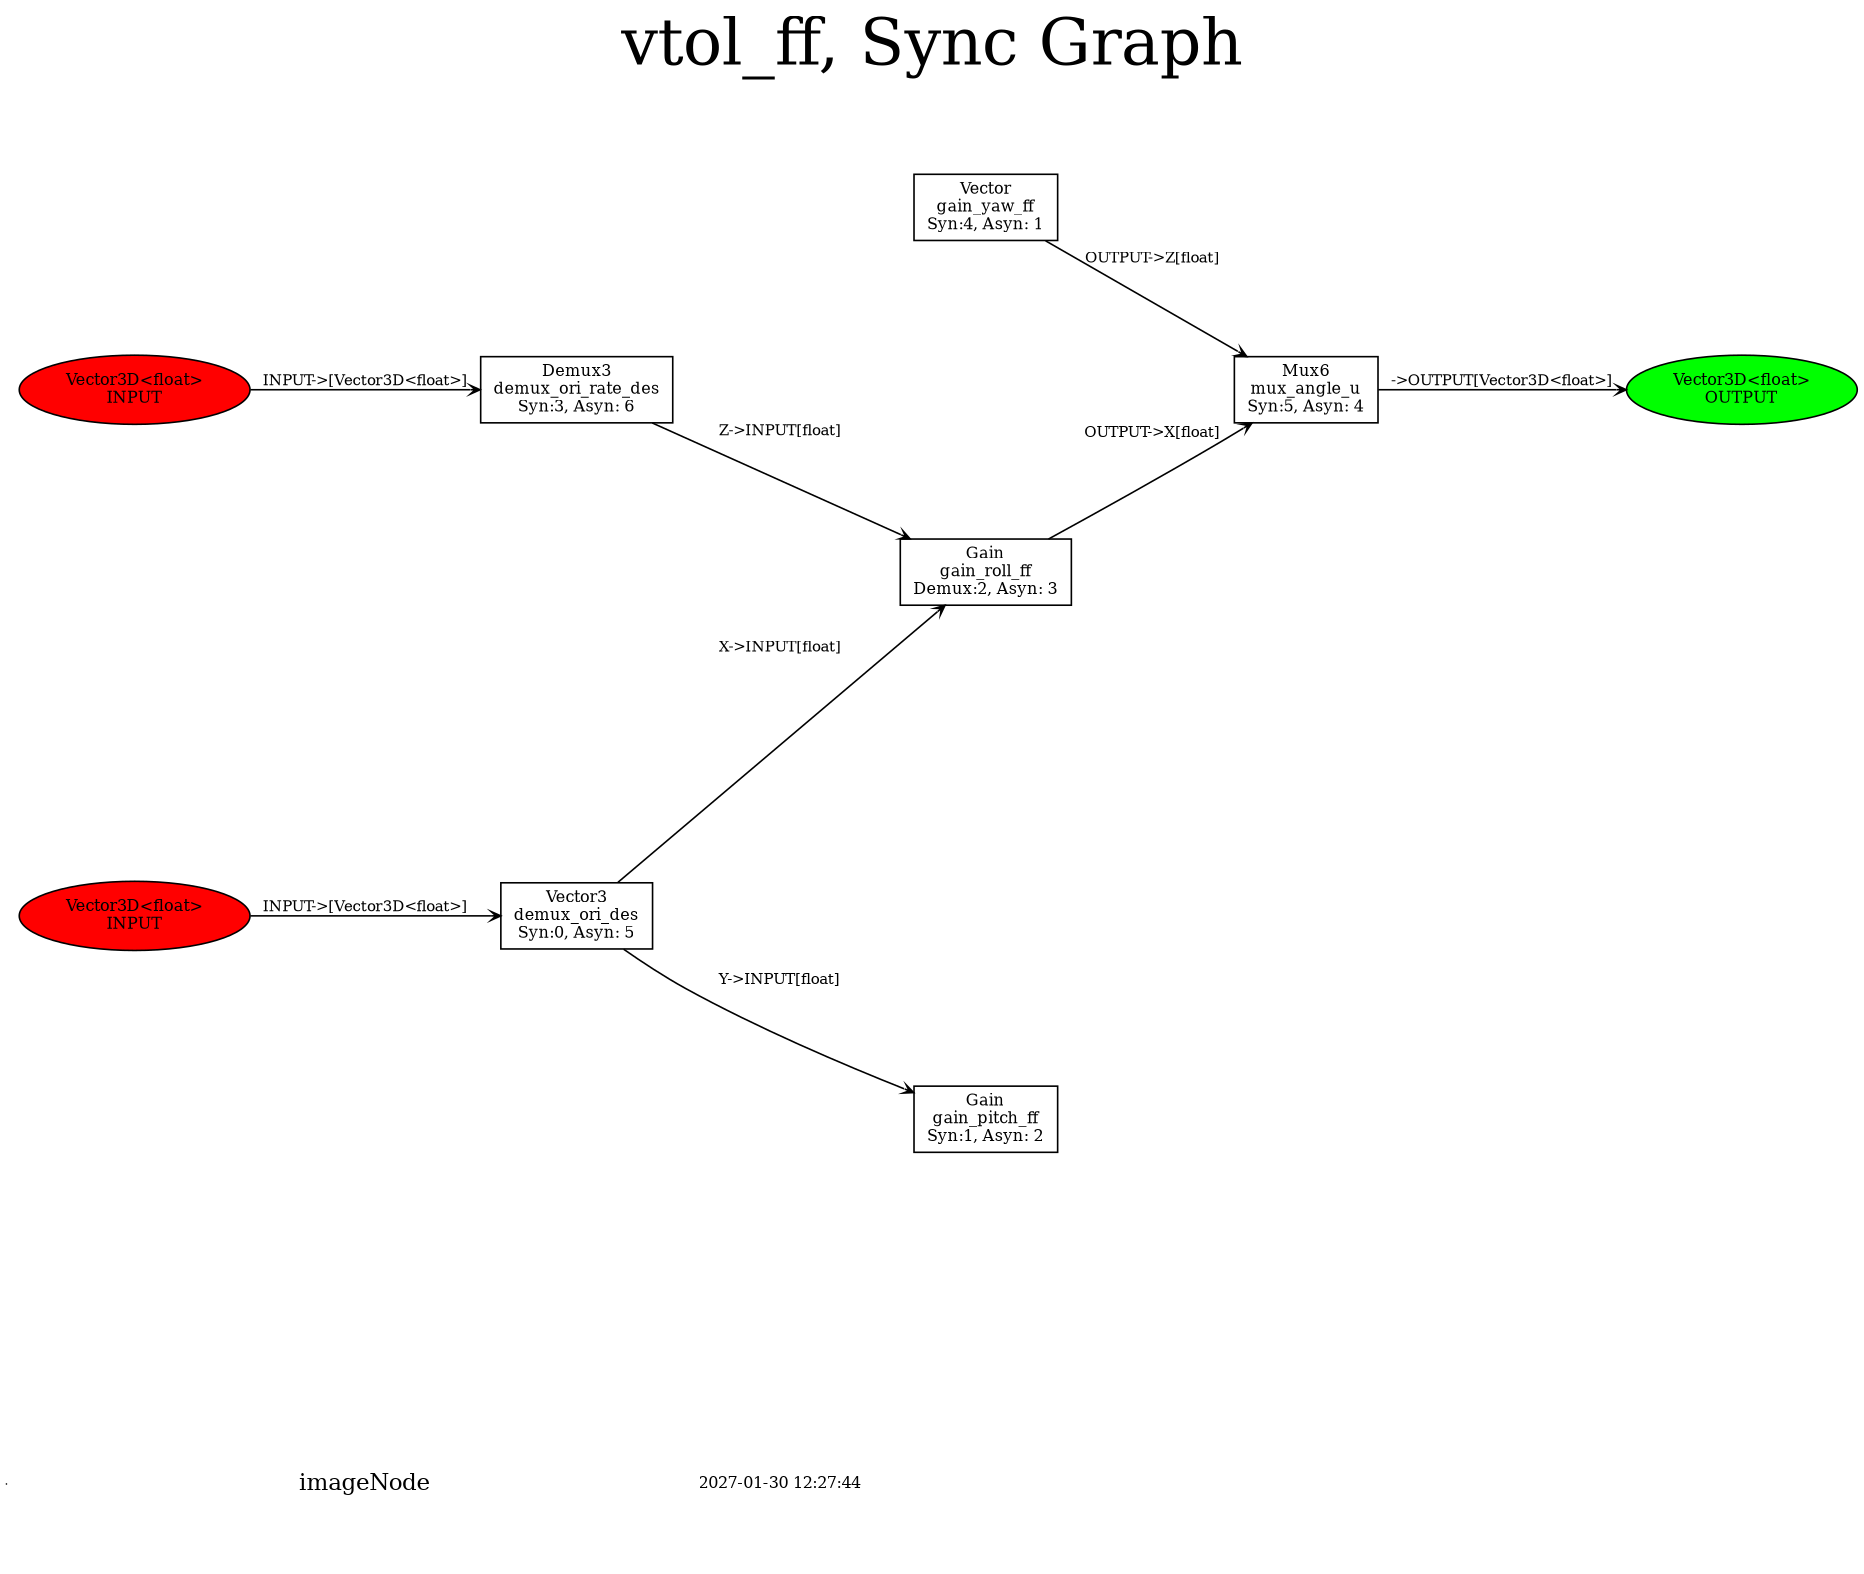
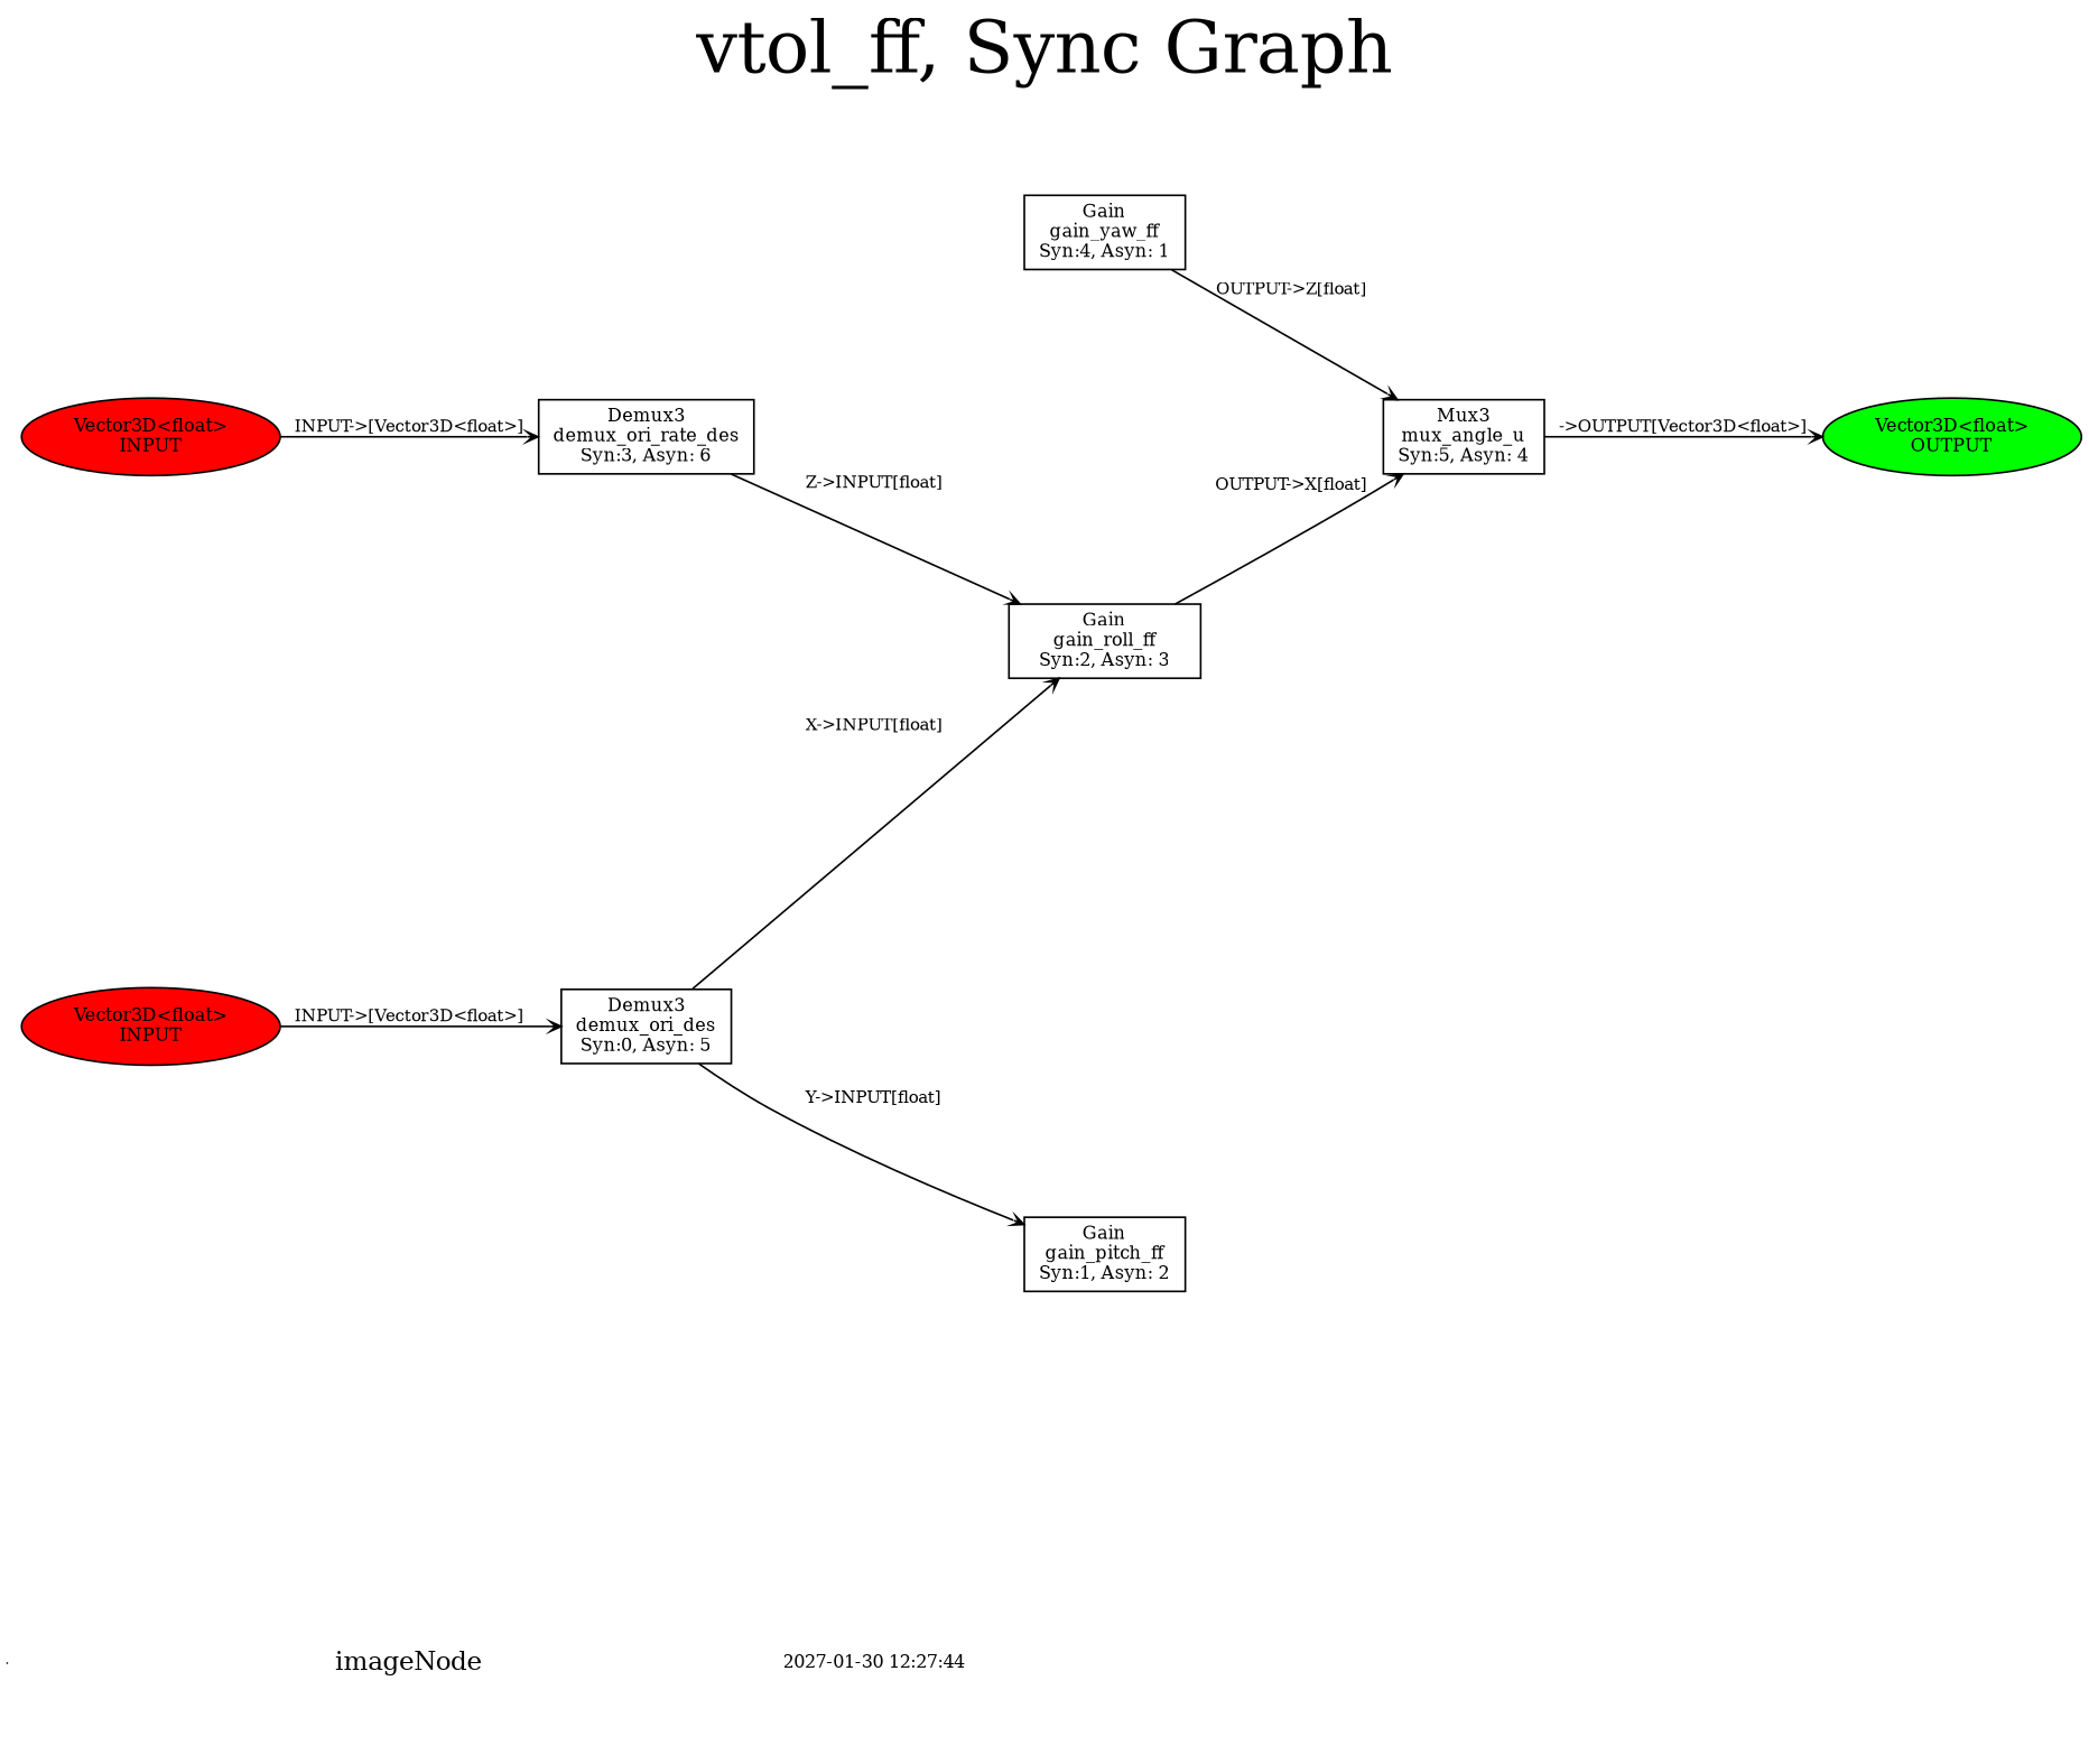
  digraph {
    fontsize=40
    label="vtol_ff, Sync Graph"
    labelloc=t
    nodesep=1.5
    rankdir=LR
    ranksep=0.15
    node [shape=box fontsize=10]
    edge [style=solid arrowhead=vee arrowsize=0.6 fontsize=9 weight=1.2]
    invisNode [height=0 shape=point width=0 fontsize=""]
    imageNode [fixedsize=true height=1.0 shape=none width=1.0 fontsize=""]
    n3 [height=0 label="2027-01-30 12:27:44" shape=plaintext width=0]
-   n4 [height=0 label="Vector3\ndemux_ori_des\nSyn:0, Asyn: 5" width=0]
-   n5 [height=0 label="Gain\ngain_roll_ff\nDemux:2, Asyn: 3" width=0]
+   n4 [height=0 label="Demux3\ndemux_ori_des\nSyn:0, Asyn: 5" width=0]
+   n5 [height=0 label="Gain\ngain_roll_ff\nSyn:2, Asyn: 3" width=0]
    n6 [height=0 label="Gain\ngain_pitch_ff\nSyn:1, Asyn: 2" width=0]
-   n7 [height=0 label="Mux6\nmux_angle_u\nSyn:5, Asyn: 4" width=0]
+   n7 [height=0 label="Mux3\nmux_angle_u\nSyn:5, Asyn: 4" width=0]
    n8 [fillcolor=green height=0 label="Vector3D<float>\nOUTPUT" shape=ellipse style=filled width=0]
    n9 [height=0 label="Demux3\ndemux_ori_rate_des\nSyn:3, Asyn: 6" width=0]
-   n10 [height=0 label="Vector\ngain_yaw_ff\nSyn:4, Asyn: 1" width=0]
+   n10 [height=0 label="Gain\ngain_yaw_ff\nSyn:4, Asyn: 1" width=0]
    n11 [fillcolor=red height=0 label="Vector3D<float>\nINPUT" shape=ellipse style=filled width=0]
    n12 [fillcolor=red height=0 label="Vector3D<float>\nINPUT" shape=ellipse style=filled width=0]
    subgraph sub_1 {
      rank=source
      invisNode
    }
    subgraph cluster_2 {
      label=""
      style=invis
      imageNode
      n3
    }
    invisNode -> imageNode [style=invis arrowhead="" arrowsize="" fontsize="" weight=""]
    imageNode -> n3 [style=invis arrowhead="" arrowsize="" fontsize="" weight=""]
    n4 -> n5 [label="X->INPUT[float]"]
    n4 -> n6 [label="Y->INPUT[float]"]
    n5 -> n7 [label="OUTPUT->X[float]"]
    n7 -> n8 [label="->OUTPUT[Vector3D<float>]"]
    n9 -> n5 [label="Z->INPUT[float]"]
    n10 -> n7 [label="OUTPUT->Z[float]"]
    n11 -> n4 [label="INPUT->[Vector3D<float>]"]
    n12 -> n9 [label="INPUT->[Vector3D<float>]"]
  }
